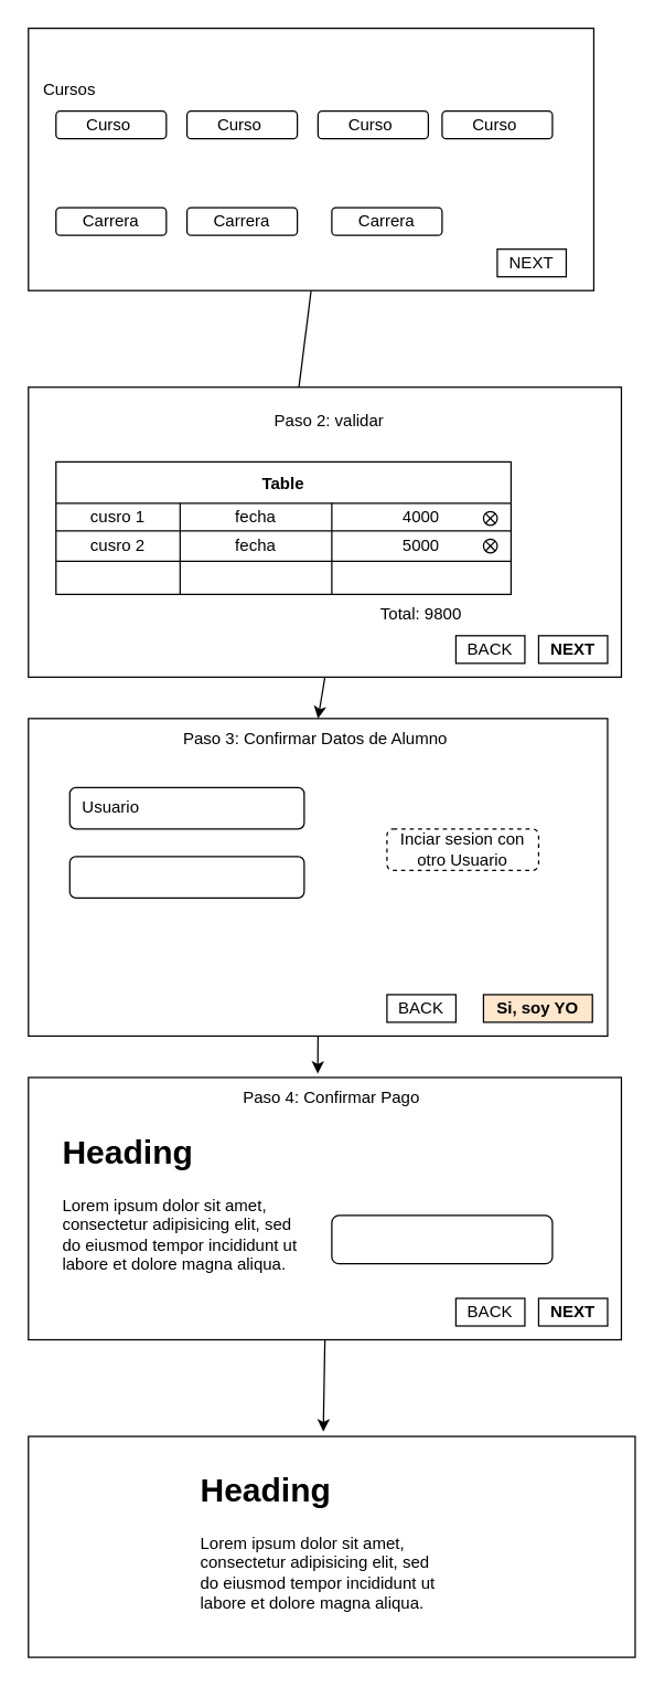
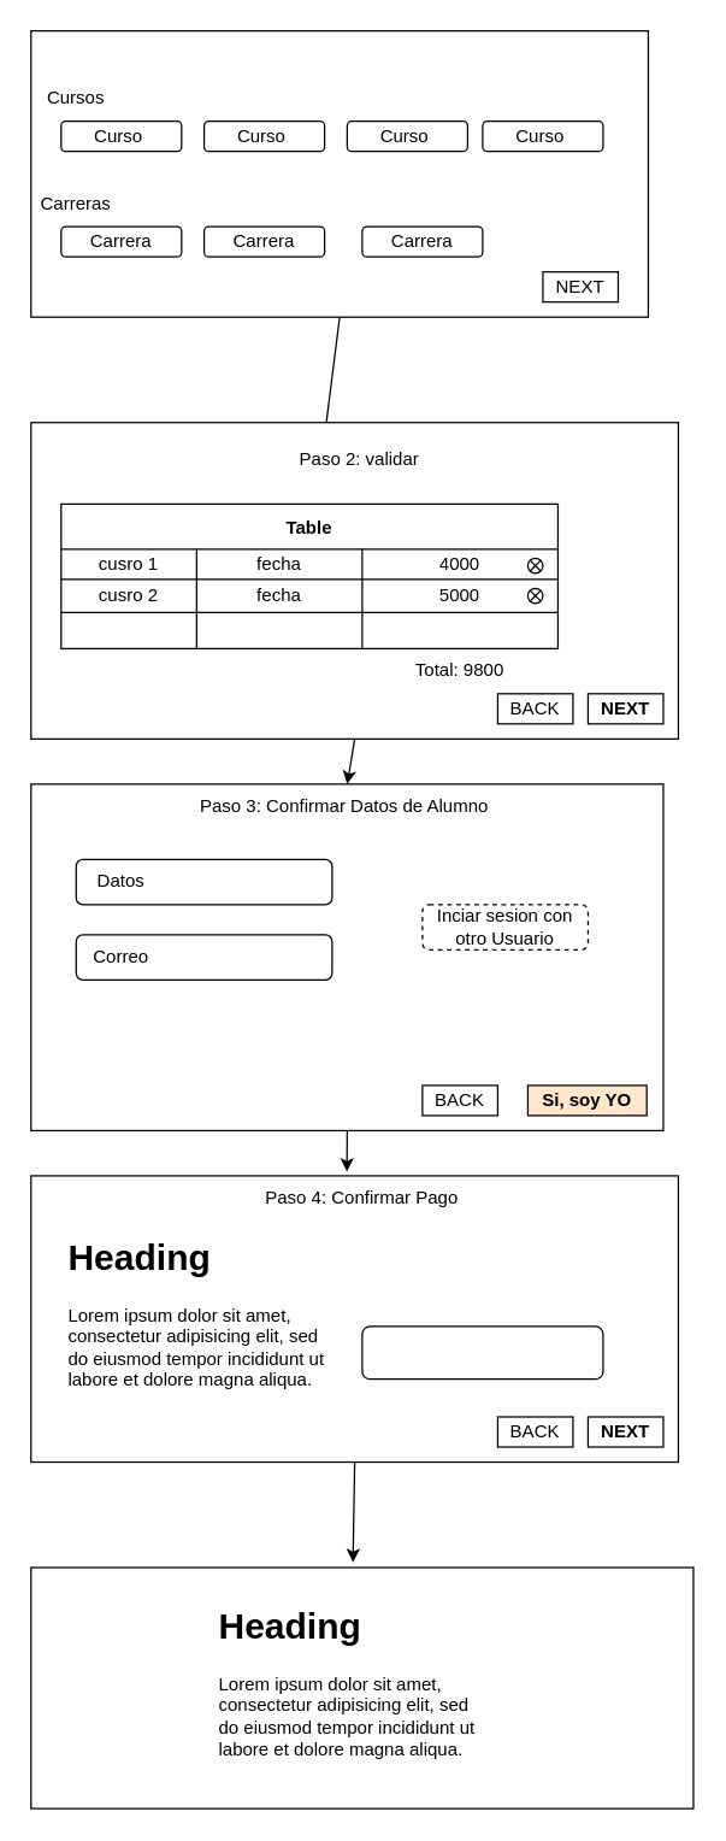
  <mxCell id="0" />
  <mxCell id="1" parent="0" />
  <mxCell id="2" style="edgeStyle=none;html=1;exitX=0.5;exitY=1;exitDx=0;exitDy=0;entryX=0.403;entryY=0.026;entryDx=0;entryDy=0;entryPerimeter=0;" edge="1" parent="1" source="3" target="17"><mxGeometry relative="1" as="geometry" /></mxCell>
  <mxCell id="3" value="" style="rounded=0;whiteSpace=wrap;html=1;" vertex="1" parent="1"><mxGeometry x="20" y="20" width="410" height="190" as="geometry" /></mxCell>
  <mxCell id="4" value="Curso&amp;nbsp;" style="rounded=1;whiteSpace=wrap;html=1;" vertex="1" parent="1"><mxGeometry x="40" y="80" width="80" height="20" as="geometry" /></mxCell>
  <mxCell id="5" value="Curso&amp;nbsp;" style="rounded=1;whiteSpace=wrap;html=1;" vertex="1" parent="1"><mxGeometry x="135" y="80" width="80" height="20" as="geometry" /></mxCell>
  <mxCell id="6" value="Curso&amp;nbsp;" style="rounded=1;whiteSpace=wrap;html=1;" vertex="1" parent="1"><mxGeometry x="230" y="80" width="80" height="20" as="geometry" /></mxCell>
  <mxCell id="7" value="Curso&amp;nbsp;" style="rounded=1;whiteSpace=wrap;html=1;" vertex="1" parent="1"><mxGeometry x="320" y="80" width="80" height="20" as="geometry" /></mxCell>
  <mxCell id="8" value="Carrera" style="rounded=1;whiteSpace=wrap;html=1;" vertex="1" parent="1"><mxGeometry x="40" y="150" width="80" height="20" as="geometry" /></mxCell>
  <mxCell id="9" value="Carrera" style="rounded=1;whiteSpace=wrap;html=1;" vertex="1" parent="1"><mxGeometry x="135" y="150" width="80" height="20" as="geometry" /></mxCell>
  <mxCell id="10" value="Carrera" style="rounded=1;whiteSpace=wrap;html=1;" vertex="1" parent="1"><mxGeometry x="240" y="150" width="80" height="20" as="geometry" /></mxCell>
+ <mxCell id="11" value="Carreras" style="text;html=1;strokeColor=none;fillColor=none;align=center;verticalAlign=middle;whiteSpace=wrap;rounded=0;" vertex="1" parent="1"><mxGeometry x="20" y="120" width="60" height="30" as="geometry" /></mxCell>
  <mxCell id="12" value="Cursos" style="text;html=1;strokeColor=none;fillColor=none;align=center;verticalAlign=middle;whiteSpace=wrap;rounded=0;" vertex="1" parent="1"><mxGeometry x="20" y="50" width="60" height="30" as="geometry" /></mxCell>
  <mxCell id="13" value="NEXT" style="rounded=1;whiteSpace=wrap;html=1;arcSize=0;" vertex="1" parent="1"><mxGeometry x="360" y="180" width="50" height="20" as="geometry" /></mxCell>
  <mxCell id="14" style="edgeStyle=none;html=1;exitX=0.5;exitY=1;exitDx=0;exitDy=0;entryX=0.5;entryY=0;entryDx=0;entryDy=0;" edge="1" parent="1" source="15" target="44"><mxGeometry relative="1" as="geometry" /></mxCell>
  <mxCell id="15" value="" style="rounded=0;whiteSpace=wrap;html=1;" vertex="1" parent="1"><mxGeometry x="20" y="280" width="430" height="210" as="geometry" /></mxCell>
  <mxCell id="16" value="NEXT" style="rounded=1;whiteSpace=wrap;html=1;arcSize=0;fontStyle=1" vertex="1" parent="1"><mxGeometry x="390" y="460" width="50" height="20" as="geometry" /></mxCell>
  <mxCell id="17" value="Paso 2: validar&amp;nbsp;" style="text;html=1;strokeColor=none;fillColor=none;align=center;verticalAlign=middle;whiteSpace=wrap;rounded=0;" vertex="1" parent="1"><mxGeometry x="110" y="290" width="260" height="30" as="geometry" /></mxCell>
  <mxCell id="18" value="Table" style="shape=table;startSize=30;container=1;collapsible=0;childLayout=tableLayout;fontStyle=1;align=center;" vertex="1" parent="1"><mxGeometry x="40" y="334" width="330" height="96" as="geometry" /></mxCell>
  <mxCell id="19" value="" style="shape=tableRow;horizontal=0;startSize=0;swimlaneHead=0;swimlaneBody=0;top=0;left=0;bottom=0;right=0;collapsible=0;dropTarget=0;fillColor=none;points=[[0,0.5],[1,0.5]];portConstraint=eastwest;" vertex="1" parent="18"><mxGeometry y="30" width="330" height="20" as="geometry" /></mxCell>
  <mxCell id="20" value="cusro 1" style="shape=partialRectangle;html=1;whiteSpace=wrap;connectable=0;fillColor=none;top=0;left=0;bottom=0;right=0;overflow=hidden;" vertex="1" parent="19"><mxGeometry width="90" height="20" as="geometry"><mxRectangle width="90" height="20" as="alternateBounds" /></mxGeometry></mxCell>
  <mxCell id="21" value="fecha" style="shape=partialRectangle;html=1;whiteSpace=wrap;connectable=0;fillColor=none;top=0;left=0;bottom=0;right=0;overflow=hidden;" vertex="1" parent="19"><mxGeometry x="90" width="110" height="20" as="geometry"><mxRectangle width="110" height="20" as="alternateBounds" /></mxGeometry></mxCell>
  <mxCell id="22" value="4000" style="shape=partialRectangle;html=1;whiteSpace=wrap;connectable=0;fillColor=none;top=0;left=0;bottom=0;right=0;overflow=hidden;" vertex="1" parent="19"><mxGeometry x="200" width="130" height="20" as="geometry"><mxRectangle width="130" height="20" as="alternateBounds" /></mxGeometry></mxCell>
  <mxCell id="23" value="" style="shape=tableRow;horizontal=0;startSize=0;swimlaneHead=0;swimlaneBody=0;top=0;left=0;bottom=0;right=0;collapsible=0;dropTarget=0;fillColor=none;points=[[0,0.5],[1,0.5]];portConstraint=eastwest;" vertex="1" parent="18"><mxGeometry y="50" width="330" height="22" as="geometry" /></mxCell>
  <mxCell id="24" value="cusro 2" style="shape=partialRectangle;html=1;whiteSpace=wrap;connectable=0;fillColor=none;top=0;left=0;bottom=0;right=0;overflow=hidden;" vertex="1" parent="23"><mxGeometry width="90" height="22" as="geometry"><mxRectangle width="90" height="22" as="alternateBounds" /></mxGeometry></mxCell>
  <mxCell id="25" value="fecha" style="shape=partialRectangle;html=1;whiteSpace=wrap;connectable=0;fillColor=none;top=0;left=0;bottom=0;right=0;overflow=hidden;" vertex="1" parent="23"><mxGeometry x="90" width="110" height="22" as="geometry"><mxRectangle width="110" height="22" as="alternateBounds" /></mxGeometry></mxCell>
  <mxCell id="26" value="5000" style="shape=partialRectangle;html=1;whiteSpace=wrap;connectable=0;fillColor=none;top=0;left=0;bottom=0;right=0;overflow=hidden;" vertex="1" parent="23"><mxGeometry x="200" width="130" height="22" as="geometry"><mxRectangle width="130" height="22" as="alternateBounds" /></mxGeometry></mxCell>
  <mxCell id="27" value="" style="shape=tableRow;horizontal=0;startSize=0;swimlaneHead=0;swimlaneBody=0;top=0;left=0;bottom=0;right=0;collapsible=0;dropTarget=0;fillColor=none;points=[[0,0.5],[1,0.5]];portConstraint=eastwest;" vertex="1" parent="18"><mxGeometry y="72" width="330" height="24" as="geometry" /></mxCell>
  <mxCell id="28" value="" style="shape=partialRectangle;html=1;whiteSpace=wrap;connectable=0;fillColor=none;top=0;left=0;bottom=0;right=0;overflow=hidden;" vertex="1" parent="27"><mxGeometry width="90" height="24" as="geometry"><mxRectangle width="90" height="24" as="alternateBounds" /></mxGeometry></mxCell>
  <mxCell id="29" value="" style="shape=partialRectangle;html=1;whiteSpace=wrap;connectable=0;fillColor=none;top=0;left=0;bottom=0;right=0;overflow=hidden;" vertex="1" parent="27"><mxGeometry x="90" width="110" height="24" as="geometry"><mxRectangle width="110" height="24" as="alternateBounds" /></mxGeometry></mxCell>
  <mxCell id="30" value="" style="shape=partialRectangle;html=1;whiteSpace=wrap;connectable=0;fillColor=none;top=0;left=0;bottom=0;right=0;overflow=hidden;" vertex="1" parent="27"><mxGeometry x="200" width="130" height="24" as="geometry"><mxRectangle width="130" height="24" as="alternateBounds" /></mxGeometry></mxCell>
  <mxCell id="31" value="Total: 9800" style="text;html=1;strokeColor=none;fillColor=none;align=center;verticalAlign=middle;whiteSpace=wrap;rounded=0;" vertex="1" parent="1"><mxGeometry x="240" y="430" width="130" height="30" as="geometry" /></mxCell>
  <mxCell id="32" value="" style="shape=sumEllipse;perimeter=ellipsePerimeter;whiteSpace=wrap;html=1;backgroundOutline=1;" vertex="1" parent="1"><mxGeometry x="350" y="370" width="10" height="10" as="geometry" /></mxCell>
  <mxCell id="33" value="" style="shape=sumEllipse;perimeter=ellipsePerimeter;whiteSpace=wrap;html=1;backgroundOutline=1;" vertex="1" parent="1"><mxGeometry x="350" y="390" width="10" height="10" as="geometry" /></mxCell>
  <mxCell id="34" value="BACK" style="rounded=1;whiteSpace=wrap;html=1;arcSize=0;" vertex="1" parent="1"><mxGeometry x="330" y="460" width="50" height="20" as="geometry" /></mxCell>
  <mxCell id="35" style="edgeStyle=none;html=1;exitX=0.5;exitY=1;exitDx=0;exitDy=0;entryX=0.486;entryY=-0.022;entryDx=0;entryDy=0;entryPerimeter=0;" edge="1" parent="1" source="36" target="52"><mxGeometry relative="1" as="geometry" /></mxCell>
  <mxCell id="36" value="" style="rounded=0;whiteSpace=wrap;html=1;" vertex="1" parent="1"><mxGeometry x="20" y="780" width="430" height="190" as="geometry" /></mxCell>
  <mxCell id="37" value="Paso 4: Confirmar Pago" style="text;html=1;strokeColor=none;fillColor=none;align=center;verticalAlign=middle;whiteSpace=wrap;rounded=0;" vertex="1" parent="1"><mxGeometry x="90" y="780" width="300" height="30" as="geometry" /></mxCell>
  <mxCell id="38" value="&lt;h1&gt;Heading&lt;/h1&gt;&lt;p&gt;Lorem ipsum dolor sit amet, consectetur adipisicing elit, sed do eiusmod tempor incididunt ut labore et dolore magna aliqua.&lt;/p&gt;" style="text;html=1;strokeColor=none;fillColor=none;spacing=5;spacingTop=-20;whiteSpace=wrap;overflow=hidden;rounded=0;" vertex="1" parent="1"><mxGeometry x="40" y="815" width="190" height="120" as="geometry" /></mxCell>
  <mxCell id="39" value="" style="rounded=1;whiteSpace=wrap;html=1;" vertex="1" parent="1"><mxGeometry x="240" y="880" width="160" height="35" as="geometry" /></mxCell>
  <mxCell id="40" value="NEXT" style="rounded=1;whiteSpace=wrap;html=1;arcSize=0;fontStyle=1" vertex="1" parent="1"><mxGeometry x="390" y="940" width="50" height="20" as="geometry" /></mxCell>
  <mxCell id="41" value="BACK" style="rounded=1;whiteSpace=wrap;html=1;arcSize=0;" vertex="1" parent="1"><mxGeometry x="330" y="940" width="50" height="20" as="geometry" /></mxCell>
  <mxCell id="42" style="edgeStyle=none;html=1;exitX=0.5;exitY=1;exitDx=0;exitDy=0;entryX=0.466;entryY=-0.094;entryDx=0;entryDy=0;entryPerimeter=0;" edge="1" parent="1" source="43" target="37"><mxGeometry relative="1" as="geometry" /></mxCell>
  <mxCell id="43" value="" style="rounded=0;whiteSpace=wrap;html=1;" vertex="1" parent="1"><mxGeometry x="20" y="520" width="420" height="230" as="geometry" /></mxCell>
  <mxCell id="44" value="Paso 3: Confirmar Datos de Alumno&amp;nbsp;" style="text;html=1;strokeColor=none;fillColor=none;align=center;verticalAlign=middle;whiteSpace=wrap;rounded=0;" vertex="1" parent="1"><mxGeometry x="90" y="520" width="280" height="30" as="geometry" /></mxCell>
  <mxCell id="45" value="" style="rounded=1;whiteSpace=wrap;html=1;" vertex="1" parent="1"><mxGeometry x="50" y="620" width="170" height="30" as="geometry" /></mxCell>
+ <mxCell id="46" value="Correo" style="text;html=1;strokeColor=none;fillColor=none;align=center;verticalAlign=middle;whiteSpace=wrap;rounded=0;" vertex="1" parent="1"><mxGeometry x="50" y="620" width="60" height="30" as="geometry" /></mxCell>
  <mxCell id="47" value="" style="rounded=1;whiteSpace=wrap;html=1;" vertex="1" parent="1"><mxGeometry x="50" y="570" width="170" height="30" as="geometry" /></mxCell>
- <mxCell id="48" value="Usuario" style="text;html=1;strokeColor=none;fillColor=none;align=center;verticalAlign=middle;whiteSpace=wrap;rounded=0;" vertex="1" parent="1"><mxGeometry x="50" y="570" width="60" height="30" as="geometry" /></mxCell>
+ <mxCell id="48" value="Datos" style="text;html=1;strokeColor=none;fillColor=none;align=center;verticalAlign=middle;whiteSpace=wrap;rounded=0;" vertex="1" parent="1"><mxGeometry x="50" y="570" width="60" height="30" as="geometry" /></mxCell>
  <mxCell id="49" value="Si, soy YO" style="rounded=1;whiteSpace=wrap;html=1;arcSize=0;fontStyle=1;fillColor=#ffe6cc;" vertex="1" parent="1"><mxGeometry x="350" y="720" width="79" height="20" as="geometry" /></mxCell>
  <mxCell id="50" value="BACK" style="rounded=1;whiteSpace=wrap;html=1;arcSize=0;" vertex="1" parent="1"><mxGeometry x="280" y="720" width="50" height="20" as="geometry" /></mxCell>
  <mxCell id="51" value="Inciar sesion con otro Usuario" style="rounded=1;whiteSpace=wrap;html=1;dashed=1;" vertex="1" parent="1"><mxGeometry x="280" y="600" width="110" height="30" as="geometry" /></mxCell>
  <mxCell id="52" value="" style="rounded=0;whiteSpace=wrap;html=1;" vertex="1" parent="1"><mxGeometry x="20" y="1040" width="440" height="160" as="geometry" /></mxCell>
  <mxCell id="53" value="&lt;h1&gt;Heading&lt;/h1&gt;&lt;p&gt;Lorem ipsum dolor sit amet, consectetur adipisicing elit, sed do eiusmod tempor incididunt ut labore et dolore magna aliqua.&lt;/p&gt;" style="text;html=1;strokeColor=none;fillColor=none;spacing=5;spacingTop=-20;whiteSpace=wrap;overflow=hidden;rounded=0;" vertex="1" parent="1"><mxGeometry x="140" y="1060" width="190" height="120" as="geometry" /></mxCell>
